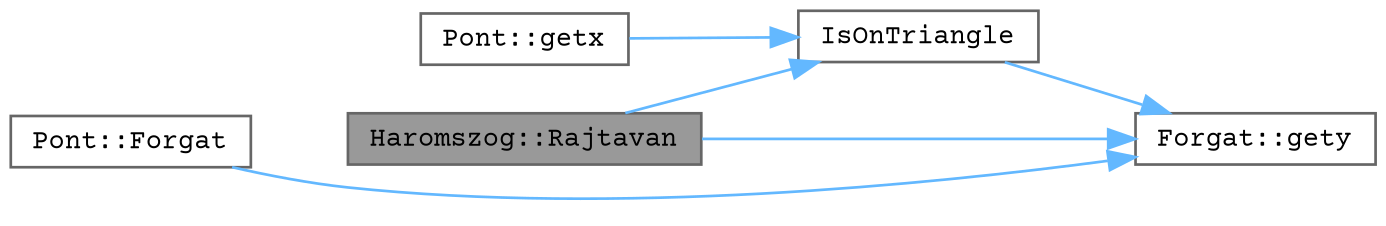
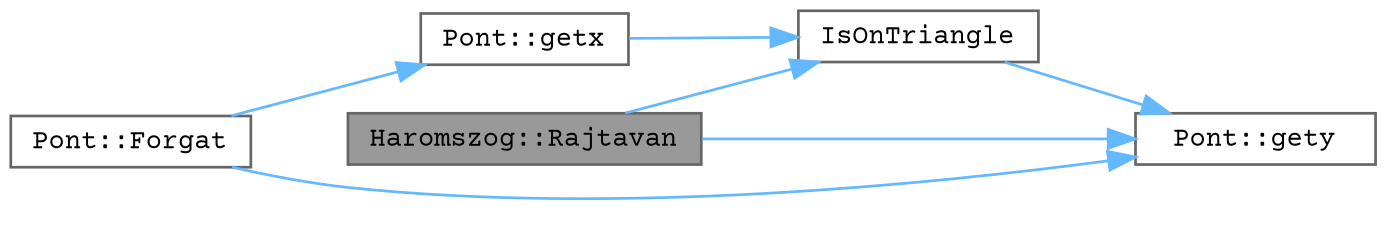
  digraph {
    fontname="Courier Prime"
    rankdir=LR
    node [color=grey40 fillcolor=white fontname="Courier Prime" fontsize=10 shape=box style=filled]
    edge [color=steelblue1 fontname="Courier Prime" fontsize=10 labelfontname=Helvetica labelfontsize=10 style=solid]
    n1 [color=gray40 fillcolor=grey60 fontcolor=black height=0.2 label="Haromszog::Rajtavan" width=0.4]
    n2 [height=0.2 label=IsOnTriangle width=0.4]
-   n3 [height=0.2 label="Forgat::gety" width=0.4]
+   n3 [height=0.2 label="Pont::gety" width=0.4]
    n4 [height=0.2 label="Pont::Forgat" width=0.4]
    n5 [height=0.2 label="Pont::getx" width=0.4]
    n1 -> n2
    n1 -> n3
    n2 -> n3
    n4 -> n3
+   n4 -> n5
    n5 -> n2
  }
